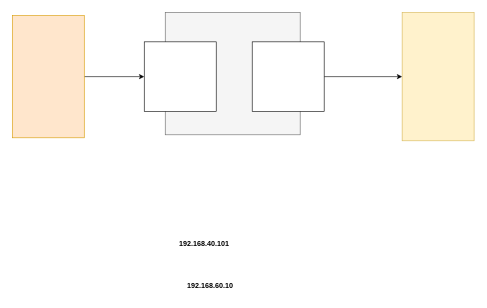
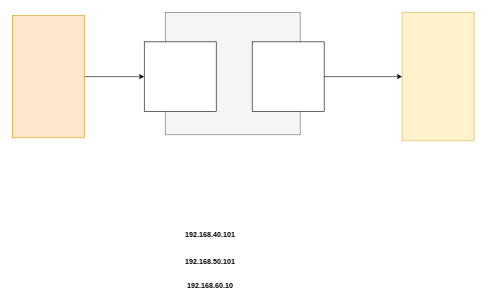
  <mxCell id="0" />
  <mxCell id="1" parent="0" />
  <mxCell id="2" style="edgeStyle=none;html=1;" edge="1" parent="1" source="3" target="6"><mxGeometry relative="1" as="geometry" /></mxCell>
  <mxCell id="3" value="" style="whiteSpace=wrap;html=1;fillColor=#ffe6cc;strokeColor=#d79b00;" vertex="1" parent="1"><mxGeometry x="20" y="25" width="120" height="204" as="geometry" /></mxCell>
  <mxCell id="4" value="" style="whiteSpace=wrap;html=1;fillColor=#fff2cc;strokeColor=#d6b656;" vertex="1" parent="1"><mxGeometry x="670" y="20" width="120" height="214" as="geometry" /></mxCell>
  <mxCell id="5" value="" style="whiteSpace=wrap;html=1;fillColor=#f5f5f5;fontColor=#333333;strokeColor=#666666;" vertex="1" parent="1"><mxGeometry x="275" y="20" width="225" height="204" as="geometry" /></mxCell>
  <mxCell id="6" value="" style="whiteSpace=wrap;html=1;" vertex="1" parent="1"><mxGeometry x="240" y="69" width="120" height="116" as="geometry" /></mxCell>
  <mxCell id="7" style="edgeStyle=none;html=1;entryX=0;entryY=0.5;entryDx=0;entryDy=0;" edge="1" parent="1" source="8" target="4"><mxGeometry relative="1" as="geometry" /></mxCell>
  <mxCell id="8" value="" style="whiteSpace=wrap;html=1;" vertex="1" parent="1"><mxGeometry x="420" y="69" width="120" height="116" as="geometry" /></mxCell>
- <mxCell id="9" value="&lt;b&gt;192.168.40.101&lt;/b&gt;" style="text;strokeColor=none;align=center;fillColor=none;html=1;verticalAlign=middle;whiteSpace=wrap;rounded=0;" vertex="1" parent="1"><mxGeometry x="270" y="391" width="140" height="30" as="geometry" /></mxCell>
+ <mxCell id="9" value="&lt;b&gt;192.168.40.101&lt;/b&gt;" style="text;strokeColor=none;align=center;fillColor=none;html=1;verticalAlign=middle;whiteSpace=wrap;rounded=0;" vertex="1" parent="1"><mxGeometry x="280" y="376" width="140" height="30" as="geometry" /></mxCell>
+ <mxCell id="10" value="&lt;b&gt;192.168.50.101&lt;/b&gt;" style="text;strokeColor=none;align=center;fillColor=none;html=1;verticalAlign=middle;whiteSpace=wrap;rounded=0;" vertex="1" parent="1"><mxGeometry x="280" y="421" width="140" height="30" as="geometry" /></mxCell>
  <mxCell id="11" value="&lt;b&gt;192.168.60.10&lt;/b&gt;" style="text;strokeColor=none;align=center;fillColor=none;html=1;verticalAlign=middle;whiteSpace=wrap;rounded=0;" vertex="1" parent="1"><mxGeometry x="280" y="461" width="140" height="30" as="geometry" /></mxCell>
